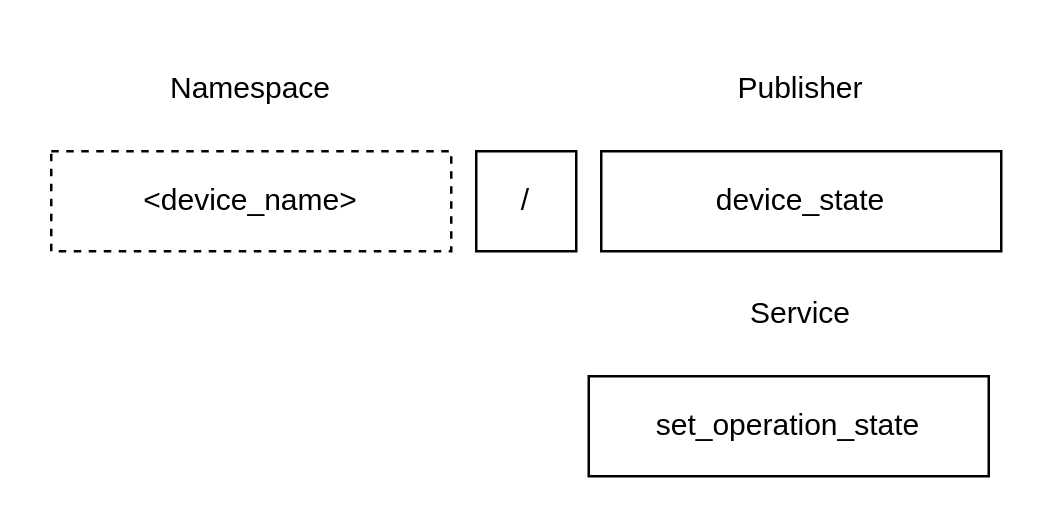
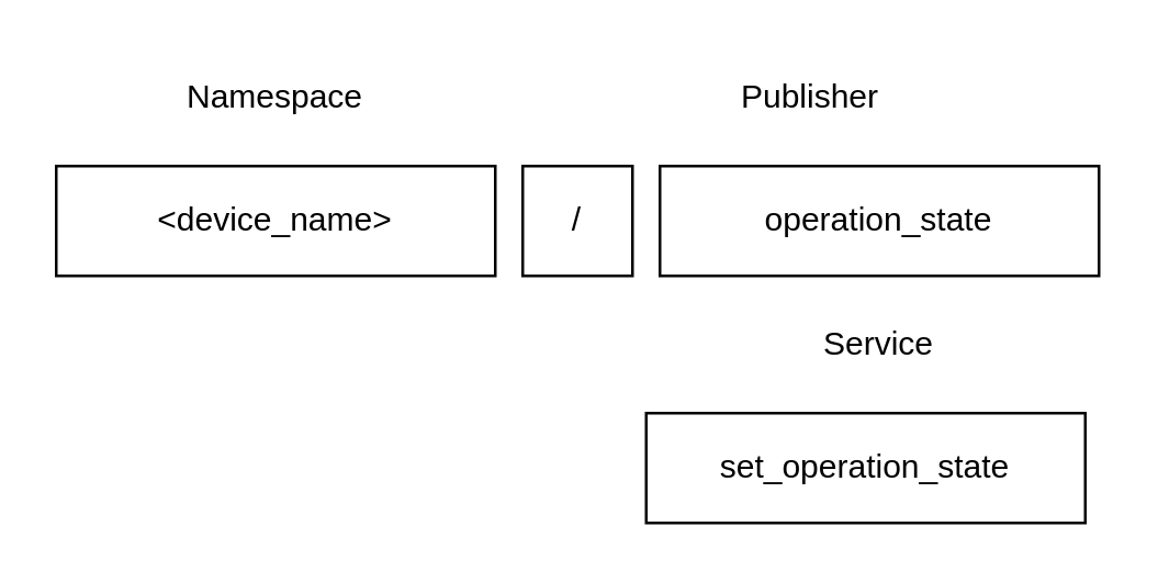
  <mxCell id="0" />
  <mxCell id="1" parent="0" />
- <mxCell id="2" value="&amp;lt;device_name&amp;gt;" style="rounded=0;whiteSpace=wrap;html=1;dashed=1;" vertex="1" parent="1"><mxGeometry x="20" y="60" width="160" height="40" as="geometry" /></mxCell>
+ <mxCell id="2" value="&amp;lt;device_name&amp;gt;" style="rounded=0;whiteSpace=wrap;html=1;" vertex="1" parent="1"><mxGeometry x="20" y="60" width="160" height="40" as="geometry" /></mxCell>
  <mxCell id="3" value="/" style="rounded=0;whiteSpace=wrap;html=1;" vertex="1" parent="1"><mxGeometry x="190" y="60" width="40" height="40" as="geometry" /></mxCell>
- <mxCell id="4" value="device_state" style="rounded=0;whiteSpace=wrap;html=1;" vertex="1" parent="1"><mxGeometry x="240" y="60" width="160" height="40" as="geometry" /></mxCell>
+ <mxCell id="4" value="operation_state" style="rounded=0;whiteSpace=wrap;html=1;" vertex="1" parent="1"><mxGeometry x="240" y="60" width="160" height="40" as="geometry" /></mxCell>
  <mxCell id="5" value="Namespace" style="text;html=1;strokeColor=none;fillColor=none;align=center;verticalAlign=middle;whiteSpace=wrap;rounded=0;" vertex="1" parent="1"><mxGeometry x="20" y="20" width="160" height="30" as="geometry" /></mxCell>
- <mxCell id="6" value="Publisher" style="text;html=1;strokeColor=none;fillColor=none;align=center;verticalAlign=middle;whiteSpace=wrap;rounded=0;" vertex="1" parent="1"><mxGeometry x="240" y="20" width="160" height="30" as="geometry" /></mxCell>
+ <mxCell id="6" value="Publisher" style="text;html=1;strokeColor=none;fillColor=none;align=center;verticalAlign=middle;whiteSpace=wrap;rounded=0;" vertex="1" parent="1"><mxGeometry x="215" y="20" width="160" height="30" as="geometry" /></mxCell>
  <mxCell id="7" value="Service" style="text;html=1;strokeColor=none;fillColor=none;align=center;verticalAlign=middle;whiteSpace=wrap;rounded=0;" vertex="1" parent="1"><mxGeometry x="240" y="110" width="160" height="30" as="geometry" /></mxCell>
  <mxCell id="8" value="set_operation_state" style="rounded=0;whiteSpace=wrap;html=1;" vertex="1" parent="1"><mxGeometry x="235" y="150" width="160" height="40" as="geometry" /></mxCell>
